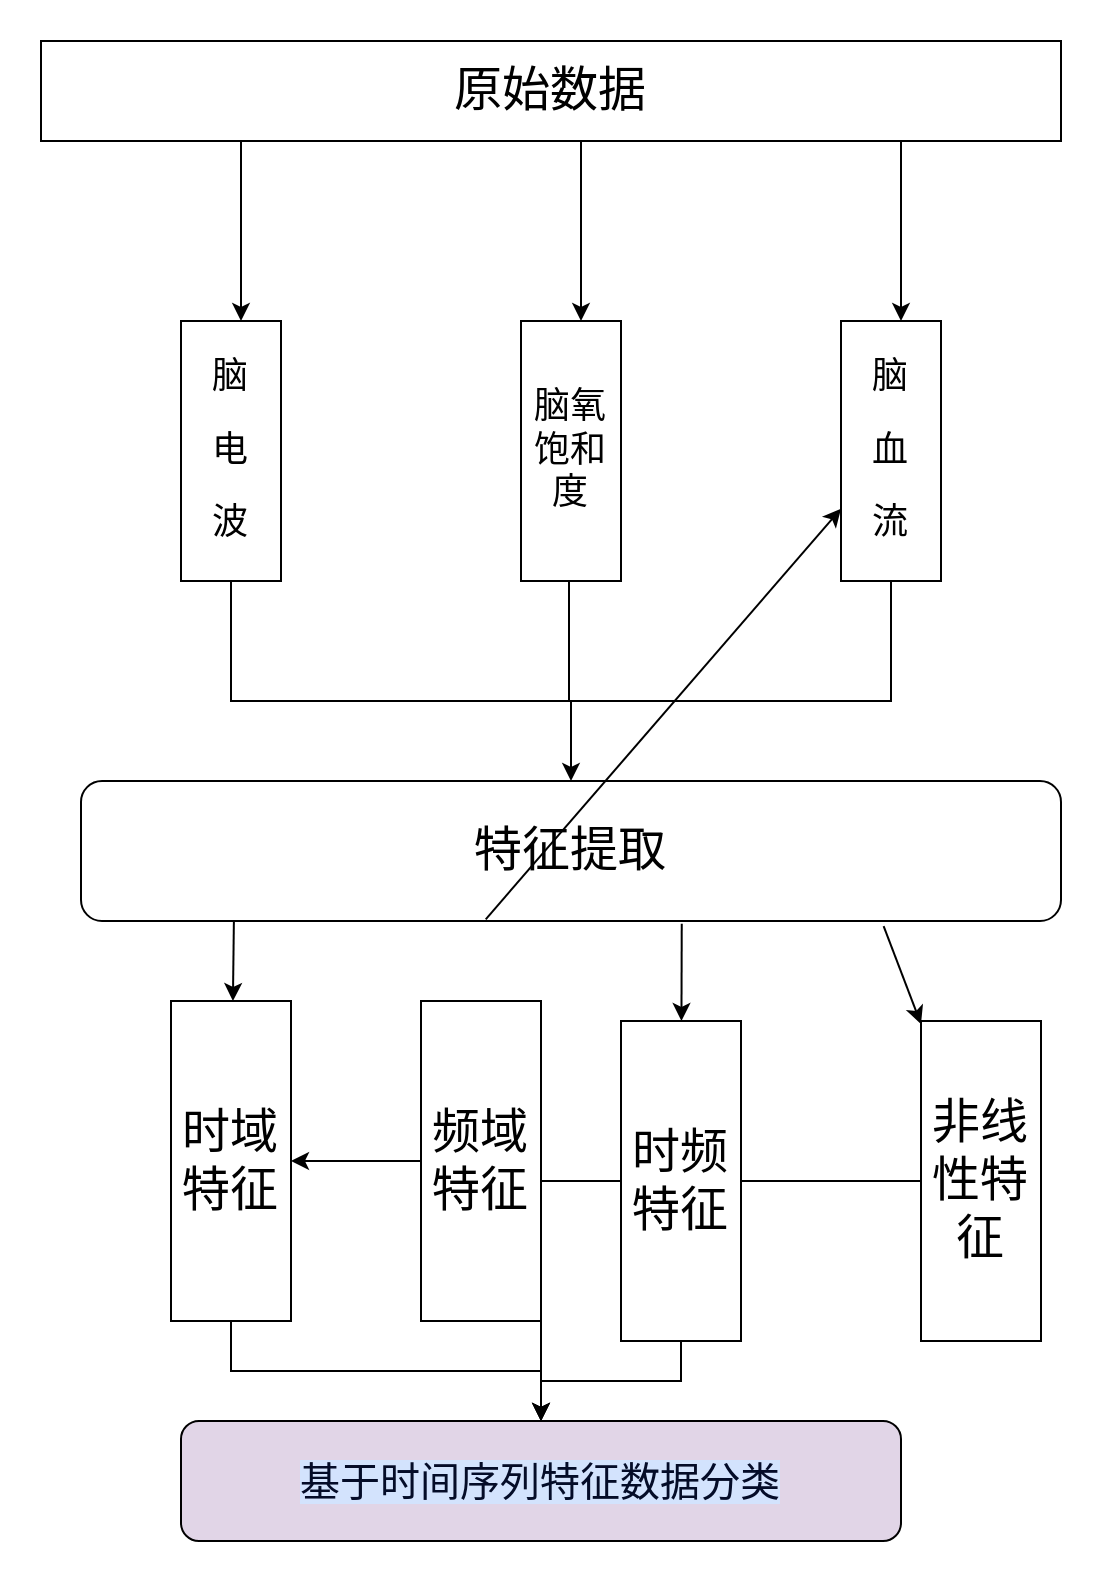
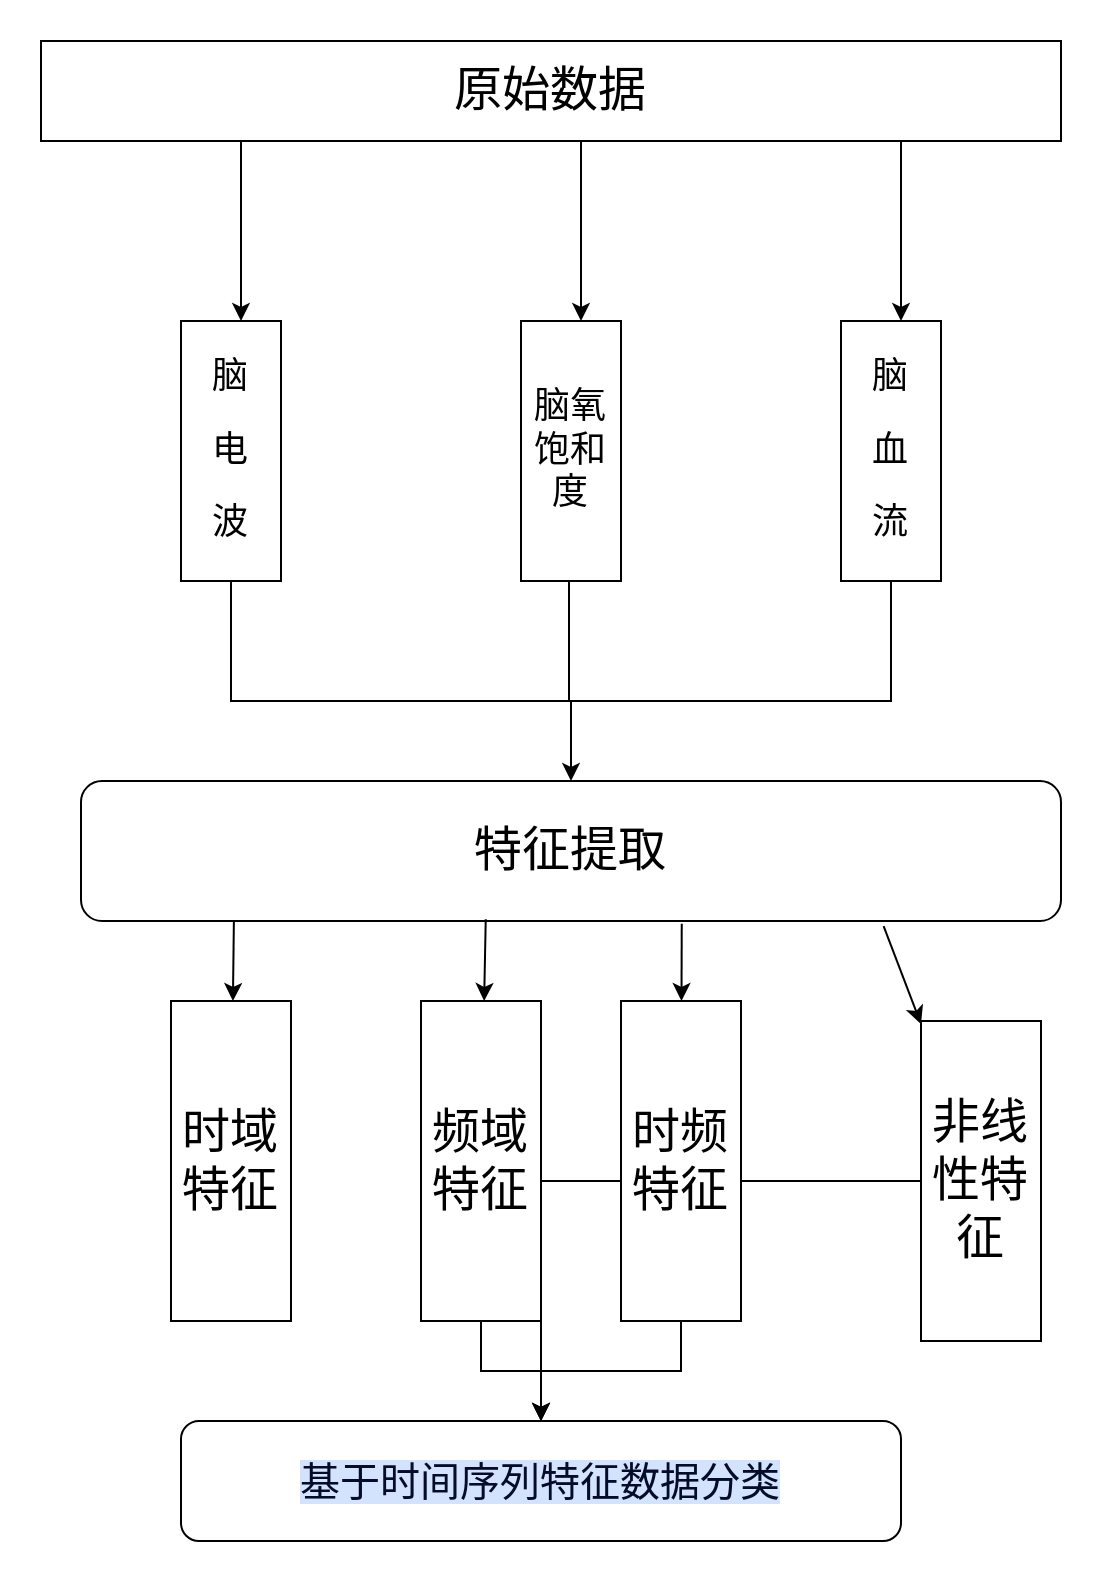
  <mxCell id="0" />
  <mxCell id="1" parent="0" />
  <mxCell id="2" value="&lt;h1&gt;&lt;span style=&quot;font-weight: normal;&quot;&gt;原始数据&lt;/span&gt;&lt;/h1&gt;" style="rounded=0;whiteSpace=wrap;html=1;" vertex="1" parent="1"><mxGeometry x="20" y="20" width="510" height="50" as="geometry" /></mxCell>
  <mxCell id="3" value="" style="endArrow=classic;html=1;rounded=0;exitX=0.25;exitY=1;exitDx=0;exitDy=0;" edge="1" parent="1"><mxGeometry width="50" height="50" relative="1" as="geometry"><mxPoint x="120" y="70" as="sourcePoint" /><mxPoint x="120" y="160" as="targetPoint" /></mxGeometry></mxCell>
  <mxCell id="4" value="" style="endArrow=classic;html=1;rounded=0;exitX=0.25;exitY=1;exitDx=0;exitDy=0;" edge="1" parent="1"><mxGeometry width="50" height="50" relative="1" as="geometry"><mxPoint x="290" y="70" as="sourcePoint" /><mxPoint x="290" y="160" as="targetPoint" /></mxGeometry></mxCell>
  <mxCell id="5" value="" style="endArrow=classic;html=1;rounded=0;exitX=0.25;exitY=1;exitDx=0;exitDy=0;" edge="1" parent="1"><mxGeometry width="50" height="50" relative="1" as="geometry"><mxPoint x="450" y="70" as="sourcePoint" /><mxPoint x="450" y="160" as="targetPoint" /></mxGeometry></mxCell>
  <mxCell id="6" value="&lt;h2&gt;&lt;span style=&quot;font-weight: normal;&quot;&gt;脑氧饱和度&lt;/span&gt;&lt;/h2&gt;" style="rounded=0;whiteSpace=wrap;html=1;" vertex="1" parent="1"><mxGeometry x="260" y="160" width="50" height="130" as="geometry" /></mxCell>
  <mxCell id="7" value="&lt;h2&gt;&lt;span style=&quot;font-weight: normal;&quot;&gt;脑&lt;/span&gt;&lt;/h2&gt;&lt;h2&gt;&lt;span style=&quot;font-weight: normal;&quot;&gt;血&lt;/span&gt;&lt;/h2&gt;&lt;h2&gt;&lt;span style=&quot;font-weight: normal;&quot;&gt;流&lt;/span&gt;&lt;/h2&gt;" style="rounded=0;whiteSpace=wrap;html=1;" vertex="1" parent="1"><mxGeometry x="420" y="160" width="50" height="130" as="geometry" /></mxCell>
  <mxCell id="8" value="&lt;h1&gt;&lt;span style=&quot;font-weight: normal;&quot;&gt;特征提取&lt;/span&gt;&lt;/h1&gt;" style="rounded=1;whiteSpace=wrap;html=1;" vertex="1" parent="1"><mxGeometry x="40" y="390" width="490" height="70" as="geometry" /></mxCell>
  <mxCell id="9" value="&lt;h2&gt;&lt;span style=&quot;font-weight: 400;&quot;&gt;脑&lt;/span&gt;&lt;/h2&gt;&lt;h2&gt;&lt;span style=&quot;font-weight: 400;&quot;&gt;电&lt;/span&gt;&lt;/h2&gt;&lt;h2&gt;&lt;span style=&quot;font-weight: 400;&quot;&gt;波&lt;/span&gt;&lt;/h2&gt;" style="rounded=0;whiteSpace=wrap;html=1;" vertex="1" parent="1"><mxGeometry x="90" y="160" width="50" height="130" as="geometry" /></mxCell>
  <mxCell id="10" value="" style="endArrow=none;html=1;rounded=0;exitX=0.5;exitY=1;exitDx=0;exitDy=0;" edge="1" parent="1" source="9"><mxGeometry width="50" height="50" relative="1" as="geometry"><mxPoint x="210" y="300" as="sourcePoint" /><mxPoint x="280" y="350" as="targetPoint" /><Array as="points"><mxPoint x="115" y="350" /></Array></mxGeometry></mxCell>
  <mxCell id="11" value="" style="endArrow=none;html=1;rounded=0;" edge="1" parent="1"><mxGeometry width="50" height="50" relative="1" as="geometry"><mxPoint x="284" y="350" as="sourcePoint" /><mxPoint x="284" y="290" as="targetPoint" /></mxGeometry></mxCell>
  <mxCell id="12" value="" style="endArrow=none;html=1;rounded=0;entryX=0.5;entryY=1;entryDx=0;entryDy=0;" edge="1" parent="1" target="7"><mxGeometry width="50" height="50" relative="1" as="geometry"><mxPoint x="280" y="350" as="sourcePoint" /><mxPoint x="410" y="330" as="targetPoint" /><Array as="points"><mxPoint x="445" y="350" /></Array></mxGeometry></mxCell>
  <mxCell id="13" value="" style="endArrow=classic;html=1;rounded=0;" edge="1" parent="1" target="8"><mxGeometry width="50" height="50" relative="1" as="geometry"><mxPoint x="285" y="350" as="sourcePoint" /><mxPoint x="190" y="420" as="targetPoint" /></mxGeometry></mxCell>
- <mxCell id="14" style="edgeStyle=orthogonalEdgeStyle;rounded=0;orthogonalLoop=1;jettySize=auto;html=1;" edge="1" parent="1" source="15" target="26"><mxGeometry relative="1" as="geometry" /></mxCell>
  <mxCell id="15" value="&lt;h1&gt;&lt;span style=&quot;font-weight: normal;&quot;&gt;时域特征&lt;/span&gt;&lt;/h1&gt;" style="rounded=0;whiteSpace=wrap;html=1;" vertex="1" parent="1"><mxGeometry x="85" y="500" width="60" height="160" as="geometry" /></mxCell>
- <mxCell id="16" style="edgeStyle=orthogonalEdgeStyle;rounded=0;orthogonalLoop=1;jettySize=auto;html=1;" edge="1" parent="1" source="17" target="15"><mxGeometry relative="1" as="geometry" /></mxCell>
+ <mxCell id="16" style="edgeStyle=orthogonalEdgeStyle;rounded=0;orthogonalLoop=1;jettySize=auto;html=1;entryX=0.5;entryY=0;entryDx=0;entryDy=0;" edge="1" parent="1" source="17" target="26"><mxGeometry relative="1" as="geometry" /></mxCell>
  <mxCell id="17" value="&lt;h1&gt;&lt;span style=&quot;font-weight: normal;&quot;&gt;频域特征&lt;/span&gt;&lt;/h1&gt;" style="rounded=0;whiteSpace=wrap;html=1;" vertex="1" parent="1"><mxGeometry x="210" y="500" width="60" height="160" as="geometry" /></mxCell>
  <mxCell id="18" style="edgeStyle=orthogonalEdgeStyle;rounded=0;orthogonalLoop=1;jettySize=auto;html=1;entryX=0.5;entryY=0;entryDx=0;entryDy=0;" edge="1" parent="1" source="19" target="26"><mxGeometry relative="1" as="geometry" /></mxCell>
  <mxCell id="19" value="&lt;h1&gt;&lt;span style=&quot;font-weight: normal;&quot;&gt;非线性特征&lt;/span&gt;&lt;/h1&gt;" style="rounded=0;whiteSpace=wrap;html=1;" vertex="1" parent="1"><mxGeometry x="460" y="510" width="60" height="160" as="geometry" /></mxCell>
  <mxCell id="20" style="edgeStyle=orthogonalEdgeStyle;rounded=0;orthogonalLoop=1;jettySize=auto;html=1;" edge="1" parent="1" source="21" target="26"><mxGeometry relative="1" as="geometry" /></mxCell>
- <mxCell id="21" value="&lt;h1&gt;&lt;span style=&quot;font-weight: normal;&quot;&gt;时频特征&lt;/span&gt;&lt;/h1&gt;" style="rounded=0;whiteSpace=wrap;html=1;" vertex="1" parent="1"><mxGeometry x="310" y="510" width="60" height="160" as="geometry" /></mxCell>
+ <mxCell id="21" value="&lt;h1&gt;&lt;span style=&quot;font-weight: normal;&quot;&gt;时频特征&lt;/span&gt;&lt;/h1&gt;" style="rounded=0;whiteSpace=wrap;html=1;" vertex="1" parent="1"><mxGeometry x="310" y="500" width="60" height="160" as="geometry" /></mxCell>
  <mxCell id="22" value="" style="endArrow=classic;html=1;rounded=0;exitX=0.156;exitY=1.004;exitDx=0;exitDy=0;exitPerimeter=0;" edge="1" parent="1" source="8" target="15"><mxGeometry width="50" height="50" relative="1" as="geometry"><mxPoint x="60" y="360" as="sourcePoint" /><mxPoint x="110" y="310" as="targetPoint" /></mxGeometry></mxCell>
- <mxCell id="23" value="" style="endArrow=classic;html=1;rounded=0;exitX=0.413;exitY=0.988;exitDx=0;exitDy=0;exitPerimeter=0;" edge="1" parent="1" source="8" target="7"><mxGeometry width="50" height="50" relative="1" as="geometry"><mxPoint x="126" y="470" as="sourcePoint" /><mxPoint x="126" y="510" as="targetPoint" /></mxGeometry></mxCell>
+ <mxCell id="23" value="" style="endArrow=classic;html=1;rounded=0;exitX=0.413;exitY=0.988;exitDx=0;exitDy=0;exitPerimeter=0;" edge="1" parent="1" source="8" target="17"><mxGeometry width="50" height="50" relative="1" as="geometry"><mxPoint x="126" y="470" as="sourcePoint" /><mxPoint x="126" y="510" as="targetPoint" /></mxGeometry></mxCell>
  <mxCell id="24" value="" style="endArrow=classic;html=1;rounded=0;exitX=0.613;exitY=1.02;exitDx=0;exitDy=0;exitPerimeter=0;" edge="1" parent="1" source="8" target="21"><mxGeometry width="50" height="50" relative="1" as="geometry"><mxPoint x="252" y="469" as="sourcePoint" /><mxPoint x="252" y="510" as="targetPoint" /></mxGeometry></mxCell>
  <mxCell id="25" value="" style="endArrow=classic;html=1;rounded=0;exitX=0.819;exitY=1.037;exitDx=0;exitDy=0;exitPerimeter=0;" edge="1" parent="1" source="8" target="19"><mxGeometry width="50" height="50" relative="1" as="geometry"><mxPoint x="350" y="471" as="sourcePoint" /><mxPoint x="350" y="510" as="targetPoint" /></mxGeometry></mxCell>
- <mxCell id="26" value="&lt;h1&gt;&lt;span style=&quot;color: rgb(4, 12, 40); background: linear-gradient(90deg, rgb(211, 227, 253) 50%, rgba(0, 0, 0, 0) 50%) 0% 0px / 200% 100% no-repeat rgb(255, 255, 255); animation: 0.75s cubic-bezier(0.05, 0.7, 0.1, 1) 0.25s 1 normal forwards running highlight; font-family: &amp;quot;Google Sans&amp;quot;, arial, sans-serif; font-size: 20px; text-align: left; font-weight: normal;&quot;&gt;基于时间序列特征数据分类&lt;/span&gt;&lt;/h1&gt;" style="rounded=1;whiteSpace=wrap;html=1;fillColor=#e1d5e7;" vertex="1" parent="1"><mxGeometry x="90" y="710" width="360" height="60" as="geometry" /></mxCell>
+ <mxCell id="26" value="&lt;h1&gt;&lt;span style=&quot;color: rgb(4, 12, 40); background: linear-gradient(90deg, rgb(211, 227, 253) 50%, rgba(0, 0, 0, 0) 50%) 0% 0px / 200% 100% no-repeat rgb(255, 255, 255); animation: 0.75s cubic-bezier(0.05, 0.7, 0.1, 1) 0.25s 1 normal forwards running highlight; font-family: &amp;quot;Google Sans&amp;quot;, arial, sans-serif; font-size: 20px; text-align: left; font-weight: normal;&quot;&gt;基于时间序列特征数据分类&lt;/span&gt;&lt;/h1&gt;" style="rounded=1;whiteSpace=wrap;html=1;" vertex="1" parent="1"><mxGeometry x="90" y="710" width="360" height="60" as="geometry" /></mxCell>
